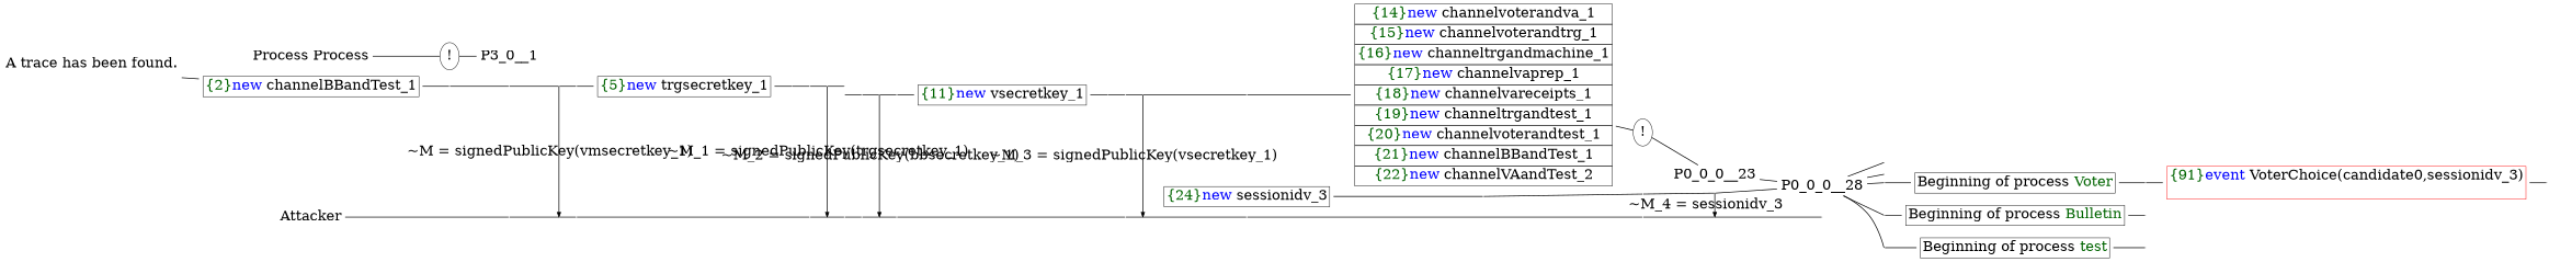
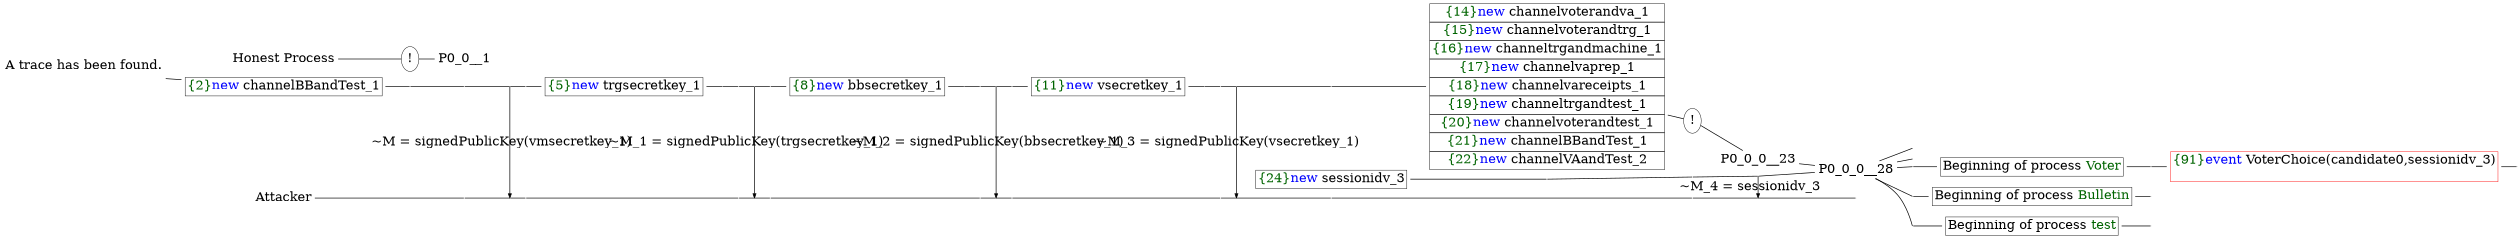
  digraph {
    ordering=out
    rankdir=LR
    node [fontsize=30 shape=point]
    edge [arrowhead=none fontsize=30 penwidth=1.6 weight=100]
-   n1 [height=0 label="Process Process" shape=plaintext width=0]
+   n1 [height=0 label="Honest Process" shape=plaintext width=0]
    n2 [height=0 label=Attacker shape=plaintext width=0]
    P0_0__4 [height=0 width=0]
    P__1 [height=0 width=0]
    P0_0__5 [height=0 width=0]
    P__2 [height=0 width=0]
    P0_0__6 [height=0 width=0]
    P__3 [height=0 width=0]
    P0_0__9 [height=0 width=0]
    P__4 [height=0 width=0]
    P0_0__10 [height=0 width=0]
    P__5 [height=0 width=0]
    P0_0__11 [height=0 width=0]
    P__6 [height=0 width=0]
    P0_0__14 [height=0 width=0]
    P__7 [height=0 width=0]
    P0_0__15 [height=0 width=0]
    P__8 [height=0 width=0]
    P0_0__16 [height=0 width=0]
    P__9 [height=0 width=0]
    P0_0__19 [height=0 width=0]
    P__10 [height=0 width=0]
    P0_0__20 [height=0 width=0]
    P__11 [height=0 width=0]
    P0_0__21 [height=0 width=0]
    P__12 [height=0 width=0]
    P0_0_0__26 [height=0 width=0]
    P__13 [height=0 width=0]
    P0_0_0__27 [height=0 width=0]
    P__14 [height=0 width=0]
    P0_0_0__28 [fixedsize=false height=0 shape=none width=0]
    P__15 [height=0 width=0]
    P0_0_0_4__28 [height=0 width=0]
    P0_0_0_3__28 [height=0 width=0]
    P0_0_0_2__28 [height=0 width=0]
    P0_0_0_1__28 [height=0 width=0]
    P0_0_0_0__28 [height=0 width=0]
    n38 [height=0 label="!" shape=ellipse width=0]
    n39 [height=0 label=<<TABLE BORDER="0" CELLBORDER="1" CELLSPACING="0" CELLPADDING="4"> <TR><TD><FONT COLOR="darkgreen">{5}</FONT><FONT COLOR="blue">new </FONT>trgsecretkey_1</TD></TR></TABLE>> shape=plaintext width=0]
+   n40 [height=0 label=<<TABLE BORDER="0" CELLBORDER="1" CELLSPACING="0" CELLPADDING="4"> <TR><TD><FONT COLOR="darkgreen">{8}</FONT><FONT COLOR="blue">new </FONT>bbsecretkey_1</TD></TR></TABLE>> shape=plaintext width=0]
    n41 [height=0 label=<<TABLE BORDER="0" CELLBORDER="1" CELLSPACING="0" CELLPADDING="4"> <TR><TD><FONT COLOR="darkgreen">{11}</FONT><FONT COLOR="blue">new </FONT>vsecretkey_1</TD></TR></TABLE>> shape=plaintext width=0]
    n42 [height=0 label=<<TABLE BORDER="0" CELLBORDER="1" CELLSPACING="0" CELLPADDING="4"> <TR><TD><FONT COLOR="darkgreen">{14}</FONT><FONT COLOR="blue">new </FONT>channelvoterandva_1</TD></TR><TR><TD><FONT COLOR="darkgreen">{15}</FONT><FONT COLOR="blue">new </FONT>channelvoterandtrg_1</TD></TR><TR><TD><FONT COLOR="darkgreen">{16}</FONT><FONT COLOR="blue">new </FONT>channeltrgandmachine_1</TD></TR><TR><TD><FONT COLOR="darkgreen">{17}</FONT><FONT COLOR="blue">new </FONT>channelvaprep_1</TD></TR><TR><TD><FONT COLOR="darkgreen">{18}</FONT><FONT COLOR="blue">new </FONT>channelvareceipts_1</TD></TR><TR><TD><FONT COLOR="darkgreen">{19}</FONT><FONT COLOR="blue">new </FONT>channeltrgandtest_1</TD></TR><TR><TD><FONT COLOR="darkgreen">{20}</FONT><FONT COLOR="blue">new </FONT>channelvoterandtest_1</TD></TR><TR><TD><FONT COLOR="darkgreen">{21}</FONT><FONT COLOR="blue">new </FONT>channelBBandTest_1</TD></TR><TR><TD><FONT COLOR="darkgreen">{22}</FONT><FONT COLOR="blue">new </FONT>channelVAandTest_2</TD></TR></TABLE>> shape=plaintext width=0]
    n43 [height=0 label=<<TABLE BORDER="0" CELLBORDER="1" CELLSPACING="0" CELLPADDING="4"> <TR><TD>Beginning of process <FONT COLOR="darkgreen">Voter</FONT></TD></TR></TABLE>> shape=plaintext width=0]
    n44 [height=0 label=<<TABLE BORDER="0" CELLBORDER="1" CELLSPACING="0" CELLPADDING="4"> <TR><TD>Beginning of process <FONT COLOR="darkgreen">Bulletin</FONT></TD></TR></TABLE>> shape=plaintext width=0]
    n45 [height=0 label=<<TABLE BORDER="0" CELLBORDER="1" CELLSPACING="0" CELLPADDING="4"> <TR><TD>Beginning of process <FONT COLOR="darkgreen">test</FONT></TD></TR></TABLE>> shape=plaintext width=0]
    n46 [height=0 label=<A trace has been found.<br/> > shape=plaintext width=0]
    n47 [height=0 label=<<TABLE BORDER="0" CELLBORDER="1" CELLSPACING="0" CELLPADDING="4"> <TR><TD><FONT COLOR="darkgreen">{2}</FONT><FONT COLOR="blue">new </FONT>channelBBandTest_1</TD></TR></TABLE>> shape=plaintext width=0]
-   P0_0__1 [fixedsize=false height=0 shape=none width=0 label=P3_0__1]
+   P0_0__1 [fixedsize=false height=0 shape=none width=0]
    P0_0__3 [height=0 width=0]
    P0_0__8 [height=0 width=0]
    P0_0__13 [height=0 width=0]
    P0_0__18 [height=0 width=0]
    n53 [height=0 label="!" shape=ellipse width=0]
    P0_0_0__23 [fixedsize=false height=0 shape=none width=0]
    n55 [height=0 label=<<TABLE BORDER="0" CELLBORDER="1" CELLSPACING="0" CELLPADDING="4"> <TR><TD><FONT COLOR="darkgreen">{24}</FONT><FONT COLOR="blue">new </FONT>sessionidv_3</TD></TR></TABLE>> shape=plaintext width=0]
    P0_0_0__25 [height=0 width=0]
    P0_0_0_2__30 [height=0 width=0]
    P0_0_0_1__30 [height=0 width=0]
    P0_0_0_0__30 [height=0 width=0]
    n60 [color=red height=0 label=<<TABLE BORDER="0" CELLBORDER="1" CELLSPACING="0" CELLPADDING="4"> <TR><TD><FONT COLOR="darkgreen">{91}</FONT><FONT COLOR="blue">event</FONT> VoterChoice(candidate0,sessionidv_3)<br/> </TD></TR></TABLE>> shape=plaintext width=0]
    P0_0_0_2__32 [height=0 width=0]
    subgraph sub_1 {
      rank=same
      n1
      n2
    }
    subgraph sub_2 {
      rank=same
      P0_0__4
      P__1
    }
    subgraph sub_3 {
      rank=same
      P0_0__5
      P__2
    }
    subgraph sub_4 {
      rank=same
      P0_0__6
      P__3
    }
    subgraph sub_5 {
      rank=same
      P0_0__9
      P__4
    }
    subgraph sub_6 {
      rank=same
      P0_0__10
      P__5
    }
    subgraph sub_7 {
      rank=same
      P0_0__11
      P__6
    }
    subgraph sub_8 {
      rank=same
      P0_0__14
      P__7
    }
    subgraph sub_9 {
      rank=same
      P0_0__15
      P__8
    }
    subgraph sub_10 {
      rank=same
      P0_0__16
      P__9
    }
    subgraph sub_11 {
      rank=same
      P0_0__19
      P__10
    }
    subgraph sub_12 {
      rank=same
      P0_0__20
      P__11
    }
    subgraph sub_13 {
      rank=same
      P0_0__21
      P__12
    }
    subgraph sub_14 {
      rank=same
      P0_0_0__26
      P__13
    }
    subgraph sub_15 {
      rank=same
      P0_0_0__27
      P__14
    }
    subgraph sub_16 {
      rank=same
      P0_0_0__28
      P__15
    }
    subgraph sub_17 {
      rank=same
      P0_0_0_4__28
      P0_0_0_3__28
      P0_0_0_2__28
      P0_0_0_1__28
      P0_0_0_0__28
    }
    n1 -> n38
    n2 -> P__1
    P0_0__4 -> P0_0__5
    P__1 -> P__2
    P0_0__5 -> P__2 [arrowhead=normal label=<~M = signedPublicKey(vmsecretkey_1)> weight=""]
    P0_0__5 -> P0_0__6
    P__2 -> P__3
    P0_0__6 -> n39
    P__3 -> P__4
    P0_0__9 -> P0_0__10
    P__4 -> P__5
    P0_0__10 -> P__5 [arrowhead=normal label=<~M_1 = signedPublicKey(trgsecretkey_1)> weight=""]
    P0_0__10 -> P0_0__11
    P__5 -> P__6
+   P0_0__11 -> n40
    P__6 -> P__7
    P0_0__14 -> P0_0__15
    P__7 -> P__8
    P0_0__15 -> P__8 [arrowhead=normal label=<~M_2 = signedPublicKey(bbsecretkey_1)> weight=""]
    P0_0__15 -> P0_0__16
    P__8 -> P__9
    P0_0__16 -> n41
    P__9 -> P__10
    P0_0__19 -> P0_0__20
    P__10 -> P__11
    P0_0__20 -> P__11 [arrowhead=normal label=<~M_3 = signedPublicKey(vsecretkey_1)> weight=""]
    P0_0__20 -> P0_0__21
    P__11 -> P__12
    P0_0__21 -> n42
    P__12 -> P__13
    P0_0_0__26 -> P0_0_0__27
    P__13 -> P__14
    P0_0_0__27 -> P__14 [arrowhead=normal label=<~M_4 = sessionidv_3> weight=""]
    P0_0_0__27 -> P0_0_0__28
    P__14 -> P__15
    P0_0_0__28 -> P0_0_0_4__28 [weight=""]
    P0_0_0__28 -> P0_0_0_3__28 [weight=""]
    P0_0_0__28 -> P0_0_0_2__28 [weight=""]
    P0_0_0__28 -> P0_0_0_1__28 [weight=""]
    P0_0_0__28 -> P0_0_0_0__28 [weight=""]
    P0_0_0_2__28 -> n43
    P0_0_0_1__28 -> n44
    P0_0_0_0__28 -> n45
    n38 -> P0_0__1
    n39 -> P0_0__8
+   n40 -> P0_0__13
    n41 -> P0_0__18
    n42 -> n53
    n43 -> P0_0_0_2__30
    n44 -> P0_0_0_1__30
    n45 -> P0_0_0_0__30
    n46 -> n1 [style=invisible]
    n46 -> n47
    n47 -> P0_0__3
    P0_0__3 -> P0_0__4
    P0_0__8 -> P0_0__9
    P0_0__13 -> P0_0__14
    P0_0__18 -> P0_0__19
    n53 -> P0_0_0__23
    P0_0_0__23 -> P0_0_0__28
    n55 -> P0_0_0__25
    P0_0_0__25 -> P0_0_0__26
    P0_0_0_2__30 -> n60
    n60 -> P0_0_0_2__32
  }
